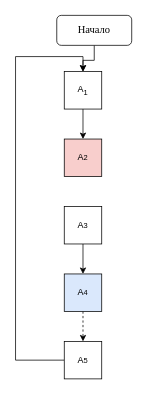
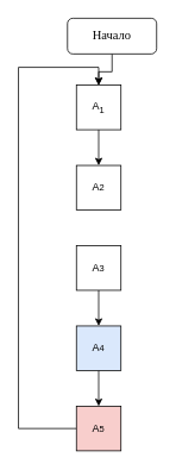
  <mxCell id="0" />
  <mxCell id="1" parent="0" />
  <mxCell id="2" value="" style="edgeStyle=orthogonalEdgeStyle;rounded=0;orthogonalLoop=1;jettySize=auto;html=1;" edge="1" parent="1" source="3" target="5"><mxGeometry relative="1" as="geometry" /></mxCell>
  <mxCell id="3" value="&lt;font style=&quot;font-size: 14px;&quot; face=&quot;Times New Roman&quot;&gt;Начало&lt;/font&gt;" style="rounded=1;whiteSpace=wrap;html=1;" vertex="1" parent="1"><mxGeometry x="75" y="20" width="100" height="40" as="geometry" /></mxCell>
  <mxCell id="4" value="" style="edgeStyle=orthogonalEdgeStyle;rounded=0;orthogonalLoop=1;jettySize=auto;html=1;" edge="1" parent="1" source="5" target="6"><mxGeometry relative="1" as="geometry" /></mxCell>
  <mxCell id="5" value="А&lt;sub&gt;1&lt;/sub&gt;" style="rounded=0;whiteSpace=wrap;html=1;" vertex="1" parent="1"><mxGeometry x="85" y="95" width="50" height="50" as="geometry" /></mxCell>
- <mxCell id="6" value="А&lt;span style=&quot;font-size: 10px;&quot;&gt;2&lt;/span&gt;" style="rounded=0;whiteSpace=wrap;html=1;fillColor=#f8cecc;" vertex="1" parent="1"><mxGeometry x="85" y="185" width="50" height="50" as="geometry" /></mxCell>
+ <mxCell id="6" value="А&lt;span style=&quot;font-size: 10px;&quot;&gt;2&lt;/span&gt;" style="rounded=0;whiteSpace=wrap;html=1;" vertex="1" parent="1"><mxGeometry x="85" y="185" width="50" height="50" as="geometry" /></mxCell>
  <mxCell id="7" value="" style="edgeStyle=orthogonalEdgeStyle;rounded=0;orthogonalLoop=1;jettySize=auto;html=1;" edge="1" parent="1" source="8" target="10"><mxGeometry relative="1" as="geometry" /></mxCell>
  <mxCell id="8" value="А&lt;span style=&quot;font-size: 10px;&quot;&gt;3&lt;/span&gt;" style="rounded=0;whiteSpace=wrap;html=1;" vertex="1" parent="1"><mxGeometry x="85" y="275" width="50" height="50" as="geometry" /></mxCell>
- <mxCell id="9" value="" style="edgeStyle=orthogonalEdgeStyle;rounded=0;orthogonalLoop=1;jettySize=auto;html=1;dashed=1;" edge="1" parent="1" source="10" target="12"><mxGeometry relative="1" as="geometry" /></mxCell>
+ <mxCell id="9" value="" style="edgeStyle=orthogonalEdgeStyle;rounded=0;orthogonalLoop=1;jettySize=auto;html=1;" edge="1" parent="1" source="10" target="12"><mxGeometry relative="1" as="geometry" /></mxCell>
  <mxCell id="10" value="А&lt;span style=&quot;font-size: 10px;&quot;&gt;4&lt;/span&gt;" style="rounded=0;whiteSpace=wrap;html=1;fillColor=#dae8fc;" vertex="1" parent="1"><mxGeometry x="85" y="365" width="50" height="50" as="geometry" /></mxCell>
  <mxCell id="11" style="edgeStyle=orthogonalEdgeStyle;rounded=0;orthogonalLoop=1;jettySize=auto;html=1;entryX=0.5;entryY=0;entryDx=0;entryDy=0;" edge="1" parent="1" source="12" target="5"><mxGeometry relative="1" as="geometry"><Array as="points"><mxPoint x="20" y="480" /><mxPoint x="20" y="75" /><mxPoint x="110" y="75" /></Array></mxGeometry></mxCell>
- <mxCell id="12" value="А&lt;span style=&quot;font-size: 10px;&quot;&gt;5&lt;/span&gt;" style="rounded=0;whiteSpace=wrap;html=1;" vertex="1" parent="1"><mxGeometry x="85" y="455" width="50" height="50" as="geometry" /></mxCell>
+ <mxCell id="12" value="А&lt;span style=&quot;font-size: 10px;&quot;&gt;5&lt;/span&gt;" style="rounded=0;whiteSpace=wrap;html=1;fillColor=#f8cecc;" vertex="1" parent="1"><mxGeometry x="85" y="455" width="50" height="50" as="geometry" /></mxCell>
